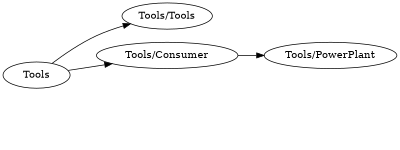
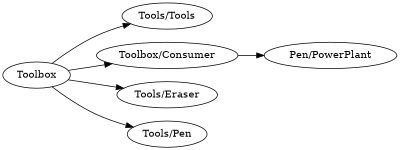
  digraph {
    rankdir=LR
    n1 [label="Tools/Tools"]
-   Toolbox [label=Tools]
-   "Tools/Consumer"
-   "Tools/PowerPlant"
+   Toolbox
+   "Tools/Consumer" [label="Toolbox/Consumer"]
+   "Tools/Eraser"
+   "Tools/Pen"
+   "Tools/PowerPlant" [label="Pen/PowerPlant"]
    Toolbox -> n1
    Toolbox -> "Tools/Consumer"
+   Toolbox -> "Tools/Eraser"
+   Toolbox -> "Tools/Pen"
    "Tools/Consumer" -> "Tools/PowerPlant"
  }
